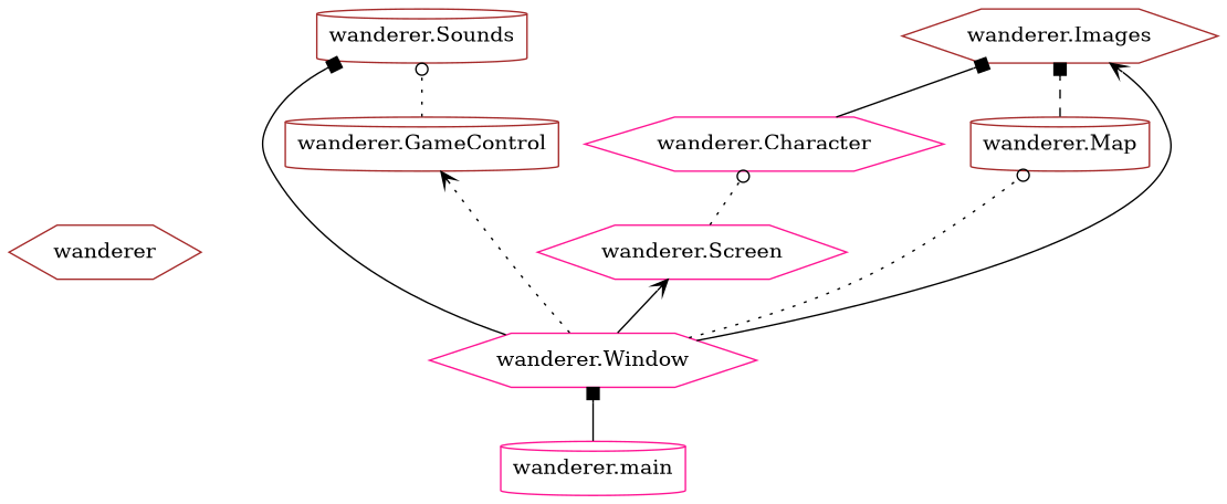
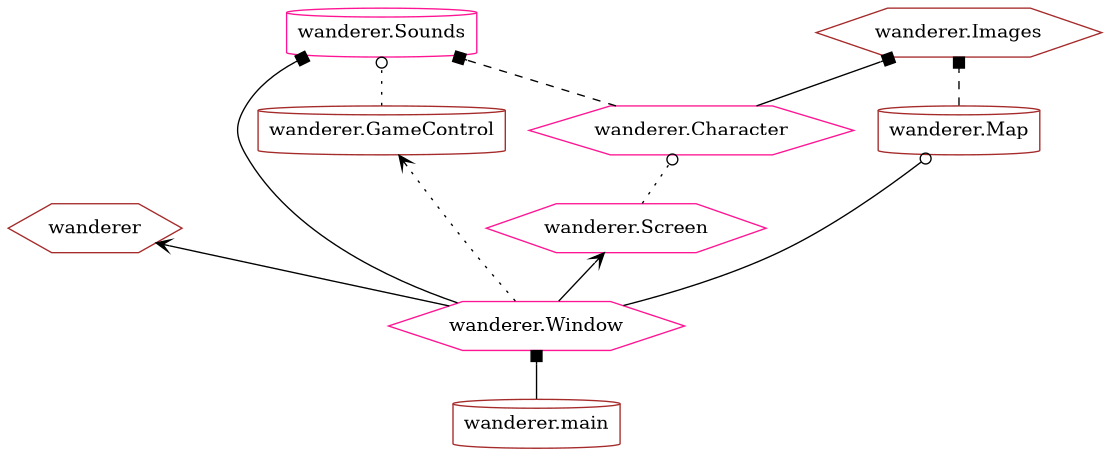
  digraph {
    rankdir=BT
    node [color=deeppink shape=hexagon style=solid]
    edge [arrowhead=box arrowtail=none style=solid]
    n1 [color=brown label=wanderer]
    n2 [label="wanderer.Character"]
    n3 [color=brown label="wanderer.Images"]
-   n4 [color=brown label="wanderer.Sounds" shape=cylinder]
+   n4 [label="wanderer.Sounds" shape=cylinder]
    n5 [color=brown label="wanderer.GameControl" shape=cylinder]
    n6 [color=brown label="wanderer.Map" shape=cylinder]
    n7 [label="wanderer.Screen"]
    n8 [label="wanderer.Window"]
-   n9 [label="wanderer.main" shape=cylinder]
+   n9 [color=brown label="wanderer.main" shape=cylinder]
    n2 -> n3
+   n2 -> n4 [style=dashed]
    n5 -> n4 [arrowhead=odot style=dotted]
    n6 -> n3 [style=dashed]
    n7 -> n2 [arrowhead=odot style=dotted]
-   n8 -> n3 [arrowhead=vee]
+   n8 -> n1 [arrowhead=vee]
    n8 -> n4
    n8 -> n5 [arrowhead=vee style=dotted]
-   n8 -> n6 [arrowhead=odot style=dotted]
+   n8 -> n6 [arrowhead=odot]
    n8 -> n7 [arrowhead=vee]
    n9 -> n8
  }
